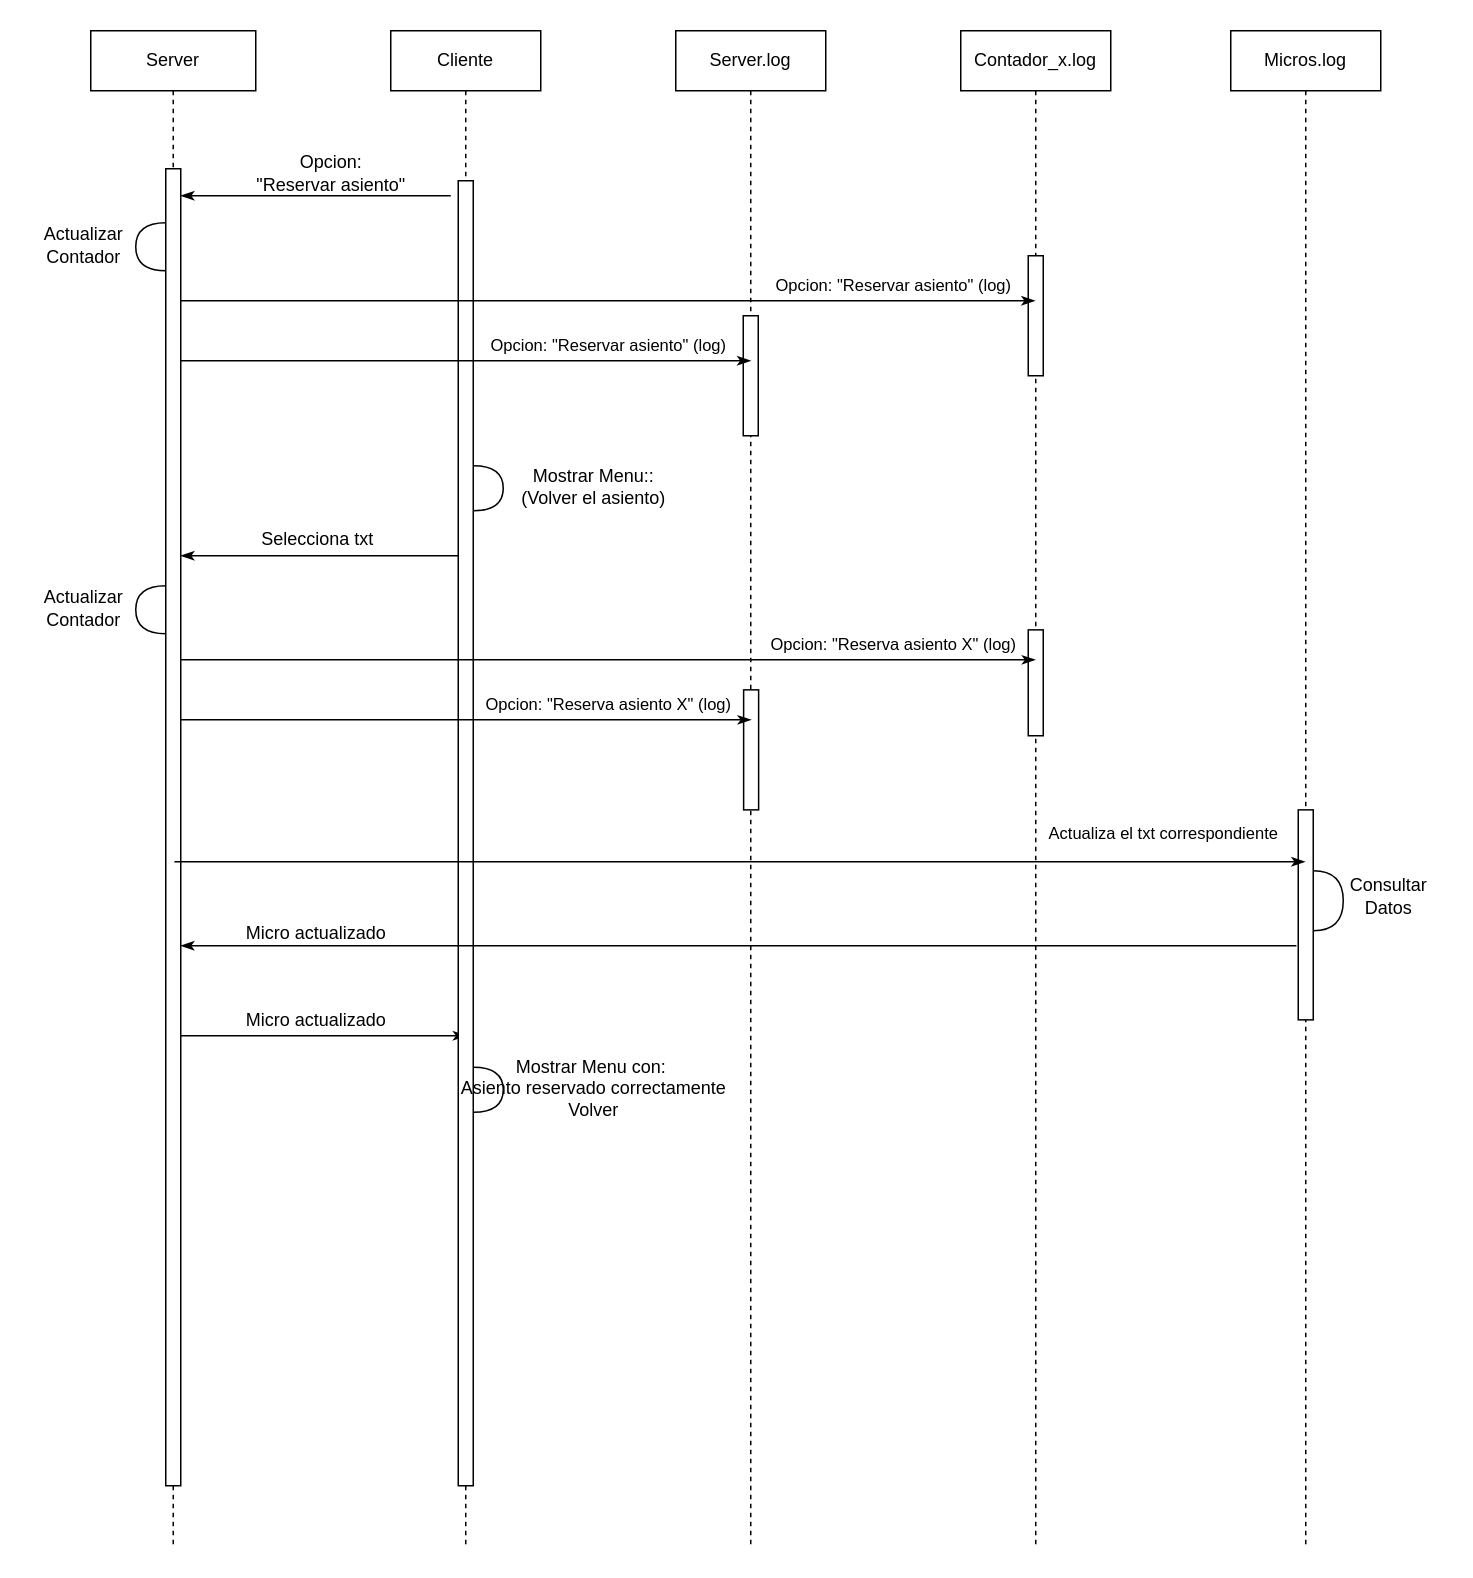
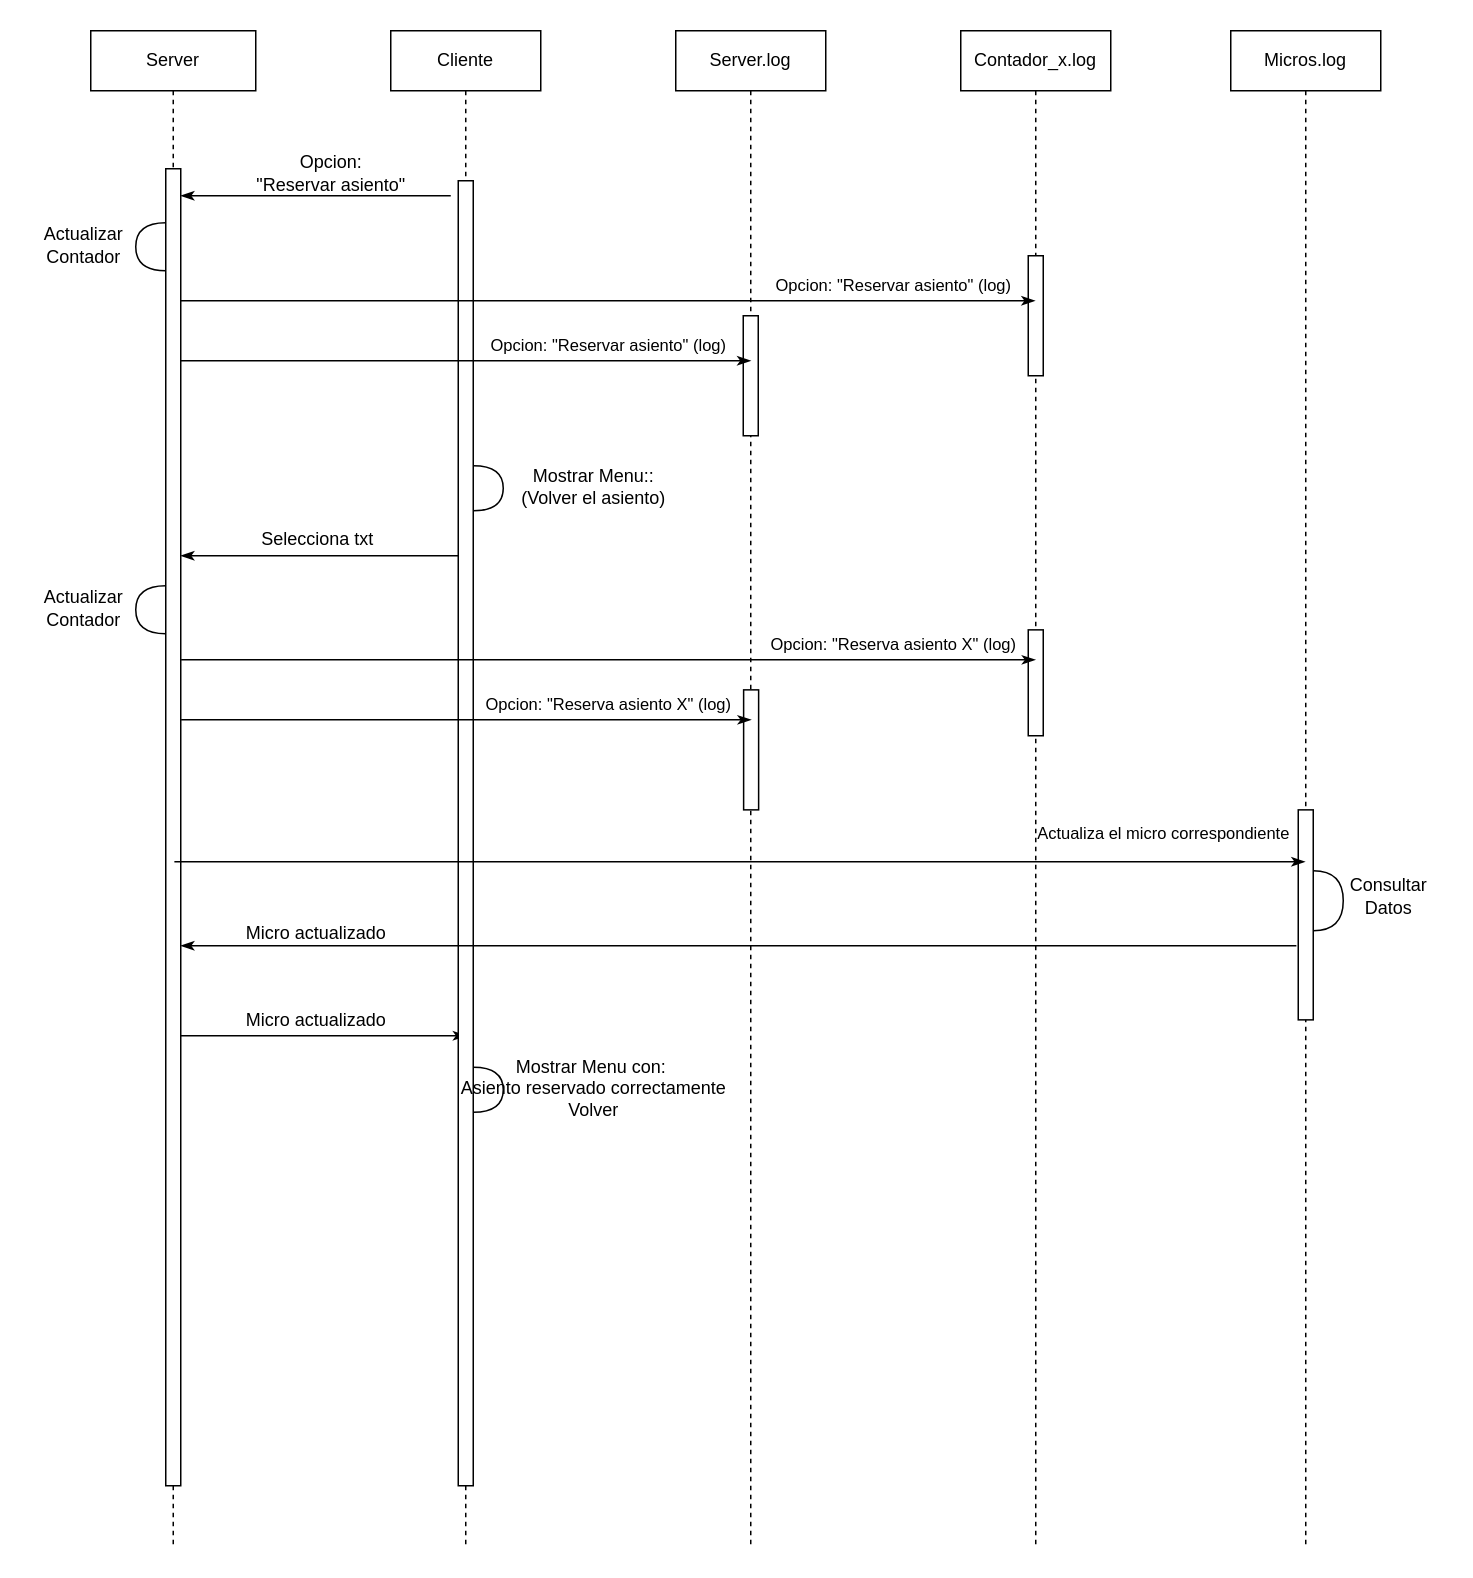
  <mxCell id="0" />
  <mxCell id="1" parent="0" />
  <mxCell id="2" value="Server" style="shape=umlLifeline;perimeter=lifelinePerimeter;whiteSpace=wrap;html=1;container=1;collapsible=0;recursiveResize=0;outlineConnect=0;" parent="1" vertex="1"><mxGeometry x="60" y="20" width="110" height="1010" as="geometry" /></mxCell>
  <mxCell id="3" value="" style="html=1;points=[];perimeter=orthogonalPerimeter;rounded=0;shadow=0;comic=0;labelBackgroundColor=none;strokeWidth=1;fontFamily=Verdana;fontSize=12;align=center;" parent="2" vertex="1"><mxGeometry x="50" y="92" width="10" height="878" as="geometry" /></mxCell>
  <mxCell id="4" value="" style="endArrow=none;html=1;rounded=0;startArrow=classicThin;startFill=1;" parent="2" edge="1"><mxGeometry relative="1" as="geometry"><mxPoint x="60" y="350" as="sourcePoint" /><mxPoint x="250.5" y="350" as="targetPoint" /></mxGeometry></mxCell>
  <mxCell id="5" value="" style="endArrow=classicThin;html=1;rounded=0;startArrow=none;startFill=0;endFill=1;" parent="2" edge="1"><mxGeometry relative="1" as="geometry"><mxPoint x="60" y="670" as="sourcePoint" /><mxPoint x="250.5" y="670" as="targetPoint" /></mxGeometry></mxCell>
  <mxCell id="6" value="Cliente" style="shape=umlLifeline;perimeter=lifelinePerimeter;whiteSpace=wrap;html=1;container=1;collapsible=0;recursiveResize=0;outlineConnect=0;" parent="1" vertex="1"><mxGeometry x="260" y="20" width="100" height="1010" as="geometry" /></mxCell>
  <mxCell id="7" value="" style="html=1;points=[];perimeter=orthogonalPerimeter;rounded=0;shadow=0;comic=0;labelBackgroundColor=none;strokeWidth=1;fontFamily=Verdana;fontSize=12;align=center;" parent="6" vertex="1"><mxGeometry x="45" y="100" width="10" height="870" as="geometry" /></mxCell>
  <mxCell id="8" value="" style="shape=requiredInterface;html=1;verticalLabelPosition=bottom;rotation=0;" parent="6" vertex="1"><mxGeometry x="55" y="290" width="20" height="30" as="geometry" /></mxCell>
  <mxCell id="9" value="Server.log" style="shape=umlLifeline;perimeter=lifelinePerimeter;whiteSpace=wrap;html=1;container=1;collapsible=0;recursiveResize=0;outlineConnect=0;" parent="1" vertex="1"><mxGeometry x="450" y="20" width="100" height="1010" as="geometry" /></mxCell>
  <mxCell id="10" value="" style="html=1;points=[];perimeter=orthogonalPerimeter;rounded=0;shadow=0;comic=0;labelBackgroundColor=none;strokeWidth=1;fontFamily=Verdana;fontSize=12;align=center;" parent="9" vertex="1"><mxGeometry x="45" y="190" width="10" height="80" as="geometry" /></mxCell>
  <mxCell id="11" value="" style="html=1;points=[];perimeter=orthogonalPerimeter;rounded=0;shadow=0;comic=0;labelBackgroundColor=none;strokeWidth=1;fontFamily=Verdana;fontSize=12;align=center;" parent="9" vertex="1"><mxGeometry x="45.25" y="439.41" width="10" height="80" as="geometry" /></mxCell>
  <mxCell id="12" value="Contador_x.log" style="shape=umlLifeline;perimeter=lifelinePerimeter;whiteSpace=wrap;html=1;container=1;collapsible=0;recursiveResize=0;outlineConnect=0;" parent="1" vertex="1"><mxGeometry x="640" y="20" width="100" height="1010" as="geometry" /></mxCell>
  <mxCell id="13" value="" style="html=1;points=[];perimeter=orthogonalPerimeter;rounded=0;shadow=0;comic=0;labelBackgroundColor=none;strokeWidth=1;fontFamily=Verdana;fontSize=12;align=center;" parent="12" vertex="1"><mxGeometry x="45" y="150" width="10" height="80" as="geometry" /></mxCell>
  <mxCell id="14" value="" style="html=1;points=[];perimeter=orthogonalPerimeter;rounded=0;shadow=0;comic=0;labelBackgroundColor=none;strokeWidth=1;fontFamily=Verdana;fontSize=12;align=center;" parent="12" vertex="1"><mxGeometry x="45" y="399.41" width="10" height="70.59" as="geometry" /></mxCell>
  <mxCell id="15" value="Micros.log" style="shape=umlLifeline;perimeter=lifelinePerimeter;whiteSpace=wrap;html=1;container=1;collapsible=0;recursiveResize=0;outlineConnect=0;" parent="1" vertex="1"><mxGeometry x="820" y="20" width="100" height="1010" as="geometry" /></mxCell>
  <mxCell id="16" value="" style="html=1;points=[];perimeter=orthogonalPerimeter;rounded=0;shadow=0;comic=0;labelBackgroundColor=none;strokeWidth=1;fontFamily=Verdana;fontSize=12;align=center;" parent="15" vertex="1"><mxGeometry x="45" y="519.41" width="10" height="140" as="geometry" /></mxCell>
  <mxCell id="17" value="" style="shape=requiredInterface;html=1;verticalLabelPosition=bottom;rotation=0;" parent="15" vertex="1"><mxGeometry x="55" y="560" width="20" height="40" as="geometry" /></mxCell>
  <mxCell id="18" value="Opcion: &lt;br&gt;&quot;Reservar asiento&quot;" style="text;html=1;align=center;verticalAlign=middle;resizable=0;points=[];autosize=1;" parent="1" vertex="1"><mxGeometry x="165" y="100" width="110" height="30" as="geometry" /></mxCell>
  <mxCell id="19" value="" style="endArrow=classicThin;html=1;rounded=0;startArrow=none;startFill=0;endFill=1;" parent="1" edge="1"><mxGeometry relative="1" as="geometry"><mxPoint x="120" y="200" as="sourcePoint" /><mxPoint x="689.5" y="200" as="targetPoint" /></mxGeometry></mxCell>
  <mxCell id="20" value="&lt;font style=&quot;font-size: 11px&quot;&gt;Opcion:&amp;nbsp;&quot;Reservar asiento&quot;&amp;nbsp;(log)&lt;/font&gt;" style="text;html=1;align=center;verticalAlign=middle;resizable=0;points=[];autosize=1;" parent="1" vertex="1"><mxGeometry x="510" y="180" width="170" height="20" as="geometry" /></mxCell>
  <mxCell id="21" value="" style="endArrow=classicThin;html=1;rounded=0;startArrow=none;startFill=0;endFill=1;" parent="1" edge="1"><mxGeometry relative="1" as="geometry"><mxPoint x="120" y="240" as="sourcePoint" /><mxPoint x="500" y="240" as="targetPoint" /></mxGeometry></mxCell>
  <mxCell id="22" value="" style="shape=requiredInterface;html=1;verticalLabelPosition=bottom;rotation=-180;" parent="1" vertex="1"><mxGeometry x="90" y="148" width="20" height="32" as="geometry" /></mxCell>
  <mxCell id="23" value="Actualizar &lt;br&gt;Contador" style="text;html=1;align=center;verticalAlign=middle;resizable=0;points=[];autosize=1;" parent="1" vertex="1"><mxGeometry x="20" y="148" width="70" height="30" as="geometry" /></mxCell>
  <mxCell id="24" value="" style="endArrow=none;html=1;rounded=0;startArrow=classicThin;startFill=1;" parent="1" edge="1"><mxGeometry relative="1" as="geometry"><mxPoint x="120" y="130" as="sourcePoint" /><mxPoint x="300" y="130" as="targetPoint" /></mxGeometry></mxCell>
  <mxCell id="25" value="&lt;font style=&quot;font-size: 11px&quot;&gt;Opcion:&amp;nbsp;&quot;Reservar asiento&quot;&amp;nbsp;(log)&lt;/font&gt;" style="text;html=1;align=center;verticalAlign=middle;resizable=0;points=[];autosize=1;" parent="1" vertex="1"><mxGeometry x="320" y="220" width="170" height="20" as="geometry" /></mxCell>
  <mxCell id="26" value="Mostrar Menu::&lt;br&gt;(Volver el asiento)" style="text;html=1;align=center;verticalAlign=middle;resizable=0;points=[];autosize=1;" parent="1" vertex="1"><mxGeometry x="335" y="309" width="120" height="30" as="geometry" /></mxCell>
  <mxCell id="27" value="Selecciona txt" style="text;html=1;align=center;verticalAlign=middle;resizable=0;points=[];autosize=1;" parent="1" vertex="1"><mxGeometry x="151" y="349" width="120" height="20" as="geometry" /></mxCell>
  <mxCell id="28" value="" style="shape=requiredInterface;html=1;verticalLabelPosition=bottom;rotation=-180;" parent="1" vertex="1"><mxGeometry x="90" y="390" width="20" height="32" as="geometry" /></mxCell>
  <mxCell id="29" value="Actualizar &lt;br&gt;Contador" style="text;html=1;align=center;verticalAlign=middle;resizable=0;points=[];autosize=1;" parent="1" vertex="1"><mxGeometry x="20" y="390" width="70" height="30" as="geometry" /></mxCell>
  <mxCell id="30" value="" style="endArrow=classicThin;html=1;rounded=0;startArrow=none;startFill=0;endFill=1;" parent="1" edge="1"><mxGeometry relative="1" as="geometry"><mxPoint x="120.25" y="439.41" as="sourcePoint" /><mxPoint x="689.75" y="439.41" as="targetPoint" /></mxGeometry></mxCell>
  <mxCell id="31" value="&lt;font style=&quot;font-size: 11px&quot;&gt;Opcion:&amp;nbsp;&quot;Reserva asiento X&quot;&amp;nbsp;(log)&lt;/font&gt;" style="text;html=1;align=center;verticalAlign=middle;resizable=0;points=[];autosize=1;" parent="1" vertex="1"><mxGeometry x="505.25" y="419.41" width="180" height="20" as="geometry" /></mxCell>
  <mxCell id="32" value="" style="endArrow=classicThin;html=1;rounded=0;startArrow=none;startFill=0;endFill=1;" parent="1" edge="1"><mxGeometry relative="1" as="geometry"><mxPoint x="120.25" y="479.41" as="sourcePoint" /><mxPoint x="500.25" y="479.41" as="targetPoint" /></mxGeometry></mxCell>
  <mxCell id="33" value="&lt;font style=&quot;font-size: 11px&quot;&gt;Opcion:&amp;nbsp;&quot;Reserva asiento X&quot;&amp;nbsp;(log)&lt;/font&gt;" style="text;html=1;align=center;verticalAlign=middle;resizable=0;points=[];autosize=1;" parent="1" vertex="1"><mxGeometry x="315.25" y="459.41" width="180" height="20" as="geometry" /></mxCell>
  <mxCell id="34" value="" style="endArrow=classicThin;html=1;rounded=0;startArrow=none;startFill=0;endFill=1;" parent="1" target="15" edge="1"><mxGeometry relative="1" as="geometry"><mxPoint x="115.75" y="574" as="sourcePoint" /><mxPoint x="790" y="580" as="targetPoint" /></mxGeometry></mxCell>
- <mxCell id="35" value="&lt;span style=&quot;font-size: 11px&quot;&gt;Actualiza el txt correspondiente&lt;/span&gt;" style="text;html=1;align=center;verticalAlign=middle;resizable=0;points=[];autosize=1;" parent="1" vertex="1"><mxGeometry x="685" y="545" width="180" height="20" as="geometry" /></mxCell>
+ <mxCell id="35" value="&lt;span style=&quot;font-size: 11px&quot;&gt;Actualiza el micro correspondiente&lt;/span&gt;" style="text;html=1;align=center;verticalAlign=middle;resizable=0;points=[];autosize=1;" parent="1" vertex="1"><mxGeometry x="685" y="545" width="180" height="20" as="geometry" /></mxCell>
  <mxCell id="36" value="Consultar &lt;br&gt;Datos" style="text;html=1;align=center;verticalAlign=middle;resizable=0;points=[];autosize=1;" parent="1" vertex="1"><mxGeometry x="890" y="582" width="70" height="30" as="geometry" /></mxCell>
  <mxCell id="37" value="" style="endArrow=none;html=1;rounded=0;startArrow=classicThin;startFill=1;endFill=0;" parent="1" edge="1"><mxGeometry relative="1" as="geometry"><mxPoint x="120" y="630" as="sourcePoint" /><mxPoint x="863.75" y="630" as="targetPoint" /></mxGeometry></mxCell>
  <mxCell id="38" value="Micro actualizado" style="text;html=1;align=center;verticalAlign=middle;resizable=0;points=[];autosize=1;" parent="1" vertex="1"><mxGeometry x="155" y="612" width="110" height="20" as="geometry" /></mxCell>
  <mxCell id="39" value="Micro actualizado" style="text;html=1;align=center;verticalAlign=middle;resizable=0;points=[];autosize=1;" parent="1" vertex="1"><mxGeometry x="155" y="670" width="110" height="20" as="geometry" /></mxCell>
  <mxCell id="40" value="" style="shape=requiredInterface;html=1;verticalLabelPosition=bottom;rotation=0;" parent="1" vertex="1"><mxGeometry x="315" y="711" width="20" height="30" as="geometry" /></mxCell>
  <mxCell id="41" value="Mostrar Menu con:&amp;nbsp;&lt;br&gt;Asiento reservado correctamente&lt;br&gt;Volver" style="text;html=1;align=center;verticalAlign=middle;resizable=0;points=[];autosize=1;" parent="1" vertex="1"><mxGeometry x="300" y="700" width="190" height="50" as="geometry" /></mxCell>
